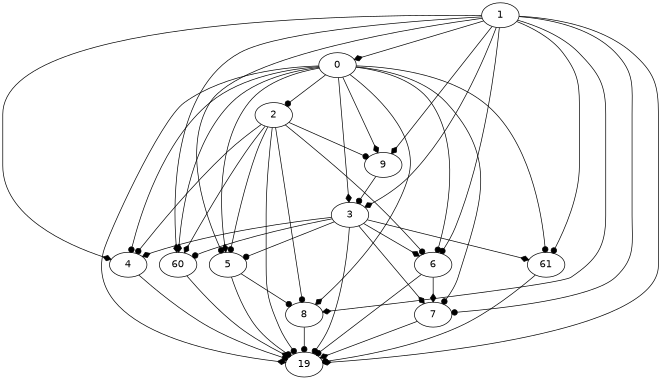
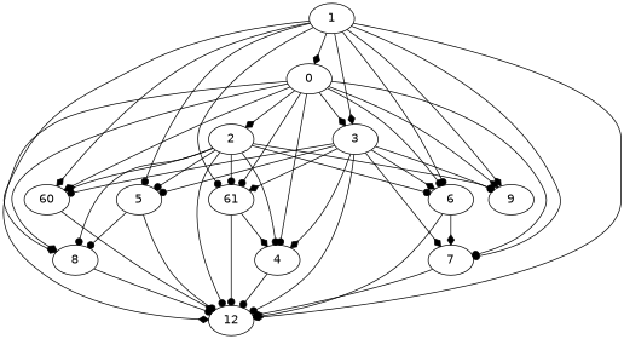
  digraph {
    fontname="DejaVu Sans"
    node [fontname="DejaVu Sans"]
    edge [arrowhead=dot fontname="DejaVu Sans"]
    0
    2
    3
    4
    5
    6
    7
    8
    9
    n10 [label=60]
    n11 [label=61]
-   12 [label=19]
+   12
    1
-   0 -> 2
+   0 -> 2 [arrowhead=diamond]
    0 -> 3 [arrowhead=diamond]
    0 -> 4
-   0 -> 5 [arrowhead=diamond]
    0 -> 6
    0 -> 7
    0 -> 8 [arrowhead=diamond]
    0 -> 9 [arrowhead=diamond]
    0 -> n10 [arrowhead=diamond]
    0 -> n11
    0 -> 12 [arrowhead=diamond]
    2 -> 4
    2 -> 5
    2 -> 6
    2 -> 8
    2 -> 9
    2 -> n10 [arrowhead=diamond]
+   2 -> n11
    2 -> 12
    3 -> 4 [arrowhead=diamond]
    3 -> 5
    3 -> 6 [arrowhead=diamond]
    3 -> 7 [arrowhead=diamond]
-   9 -> 3
+   3 -> 9
    3 -> n10
    3 -> n11 [arrowhead=diamond]
    3 -> 12
    4 -> 12
    5 -> 8
    5 -> 12
    6 -> 7 [arrowhead=diamond]
    6 -> 12
    7 -> 12 [arrowhead=diamond]
    8 -> 12
    n10 -> 12 [arrowhead=diamond]
    n11 -> 12
    1 -> 0 [arrowhead=diamond]
    1 -> 3 [arrowhead=diamond]
-   1 -> 4 [arrowhead=diamond]
+   n11 -> 4 [arrowhead=diamond]
    1 -> 5
    1 -> 6
    1 -> 7
    1 -> 8 [arrowhead=diamond]
    1 -> 9 [arrowhead=diamond]
    1 -> n10 [arrowhead=diamond]
    1 -> n11
    1 -> 12 [arrowhead=diamond]
  }
